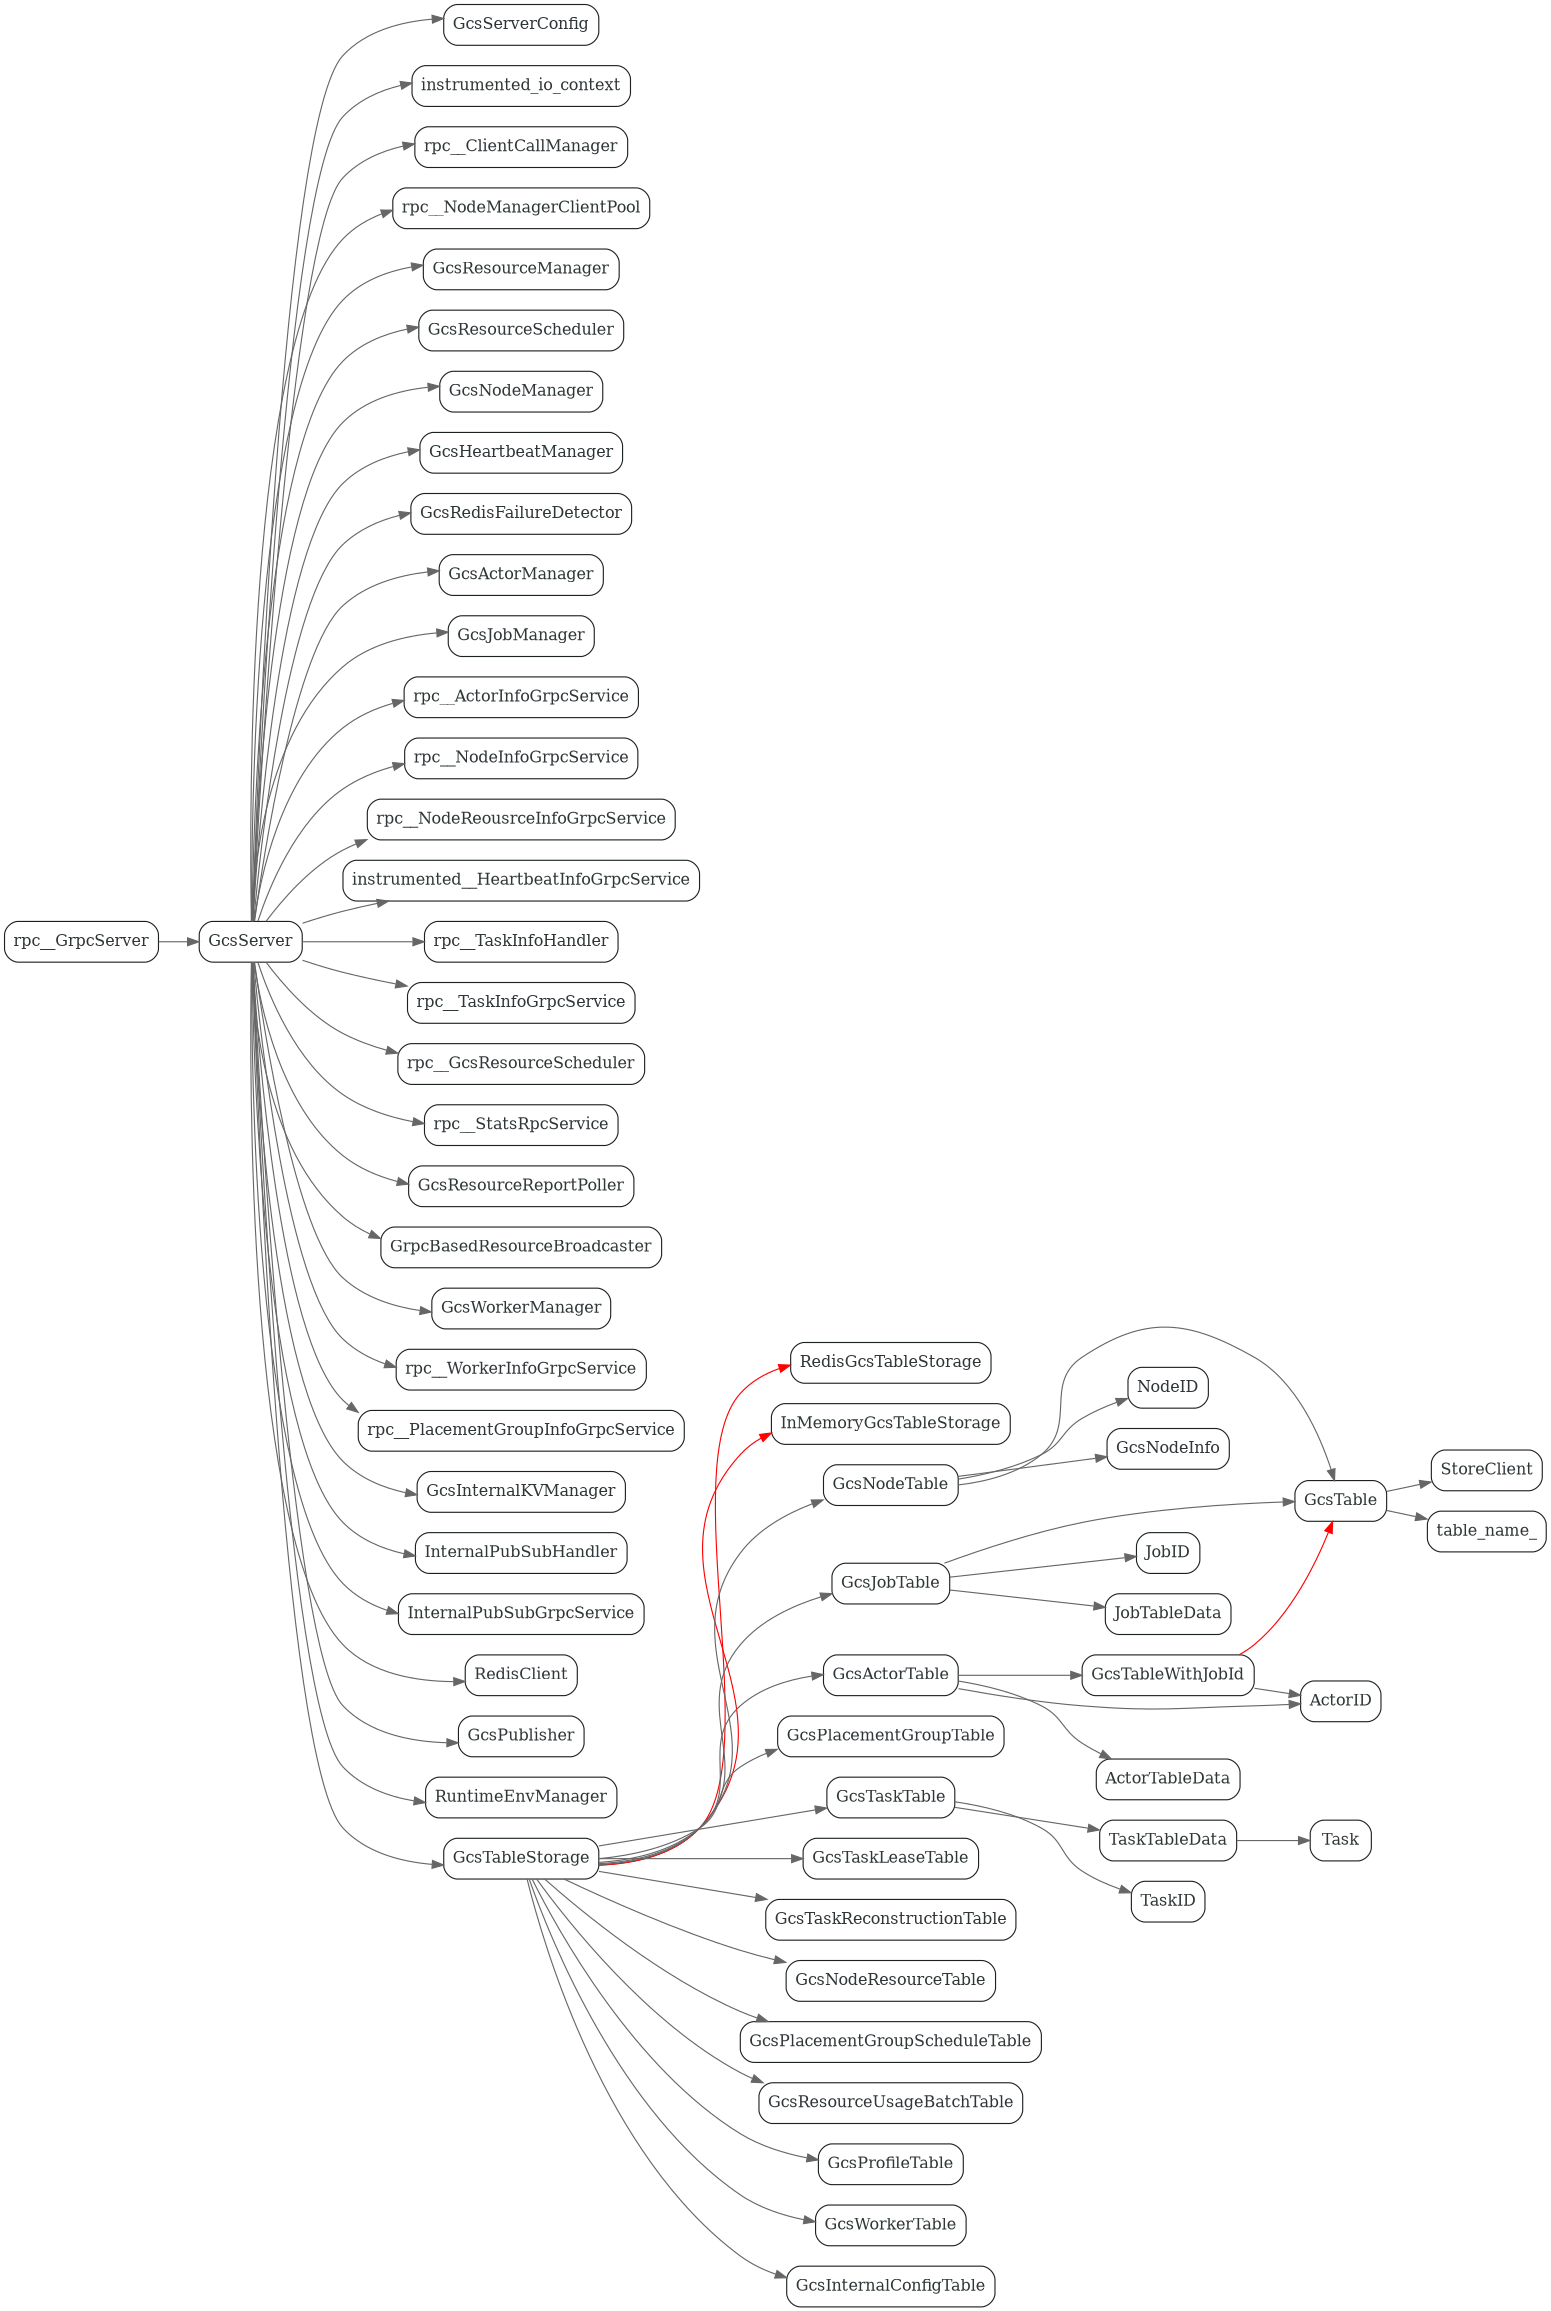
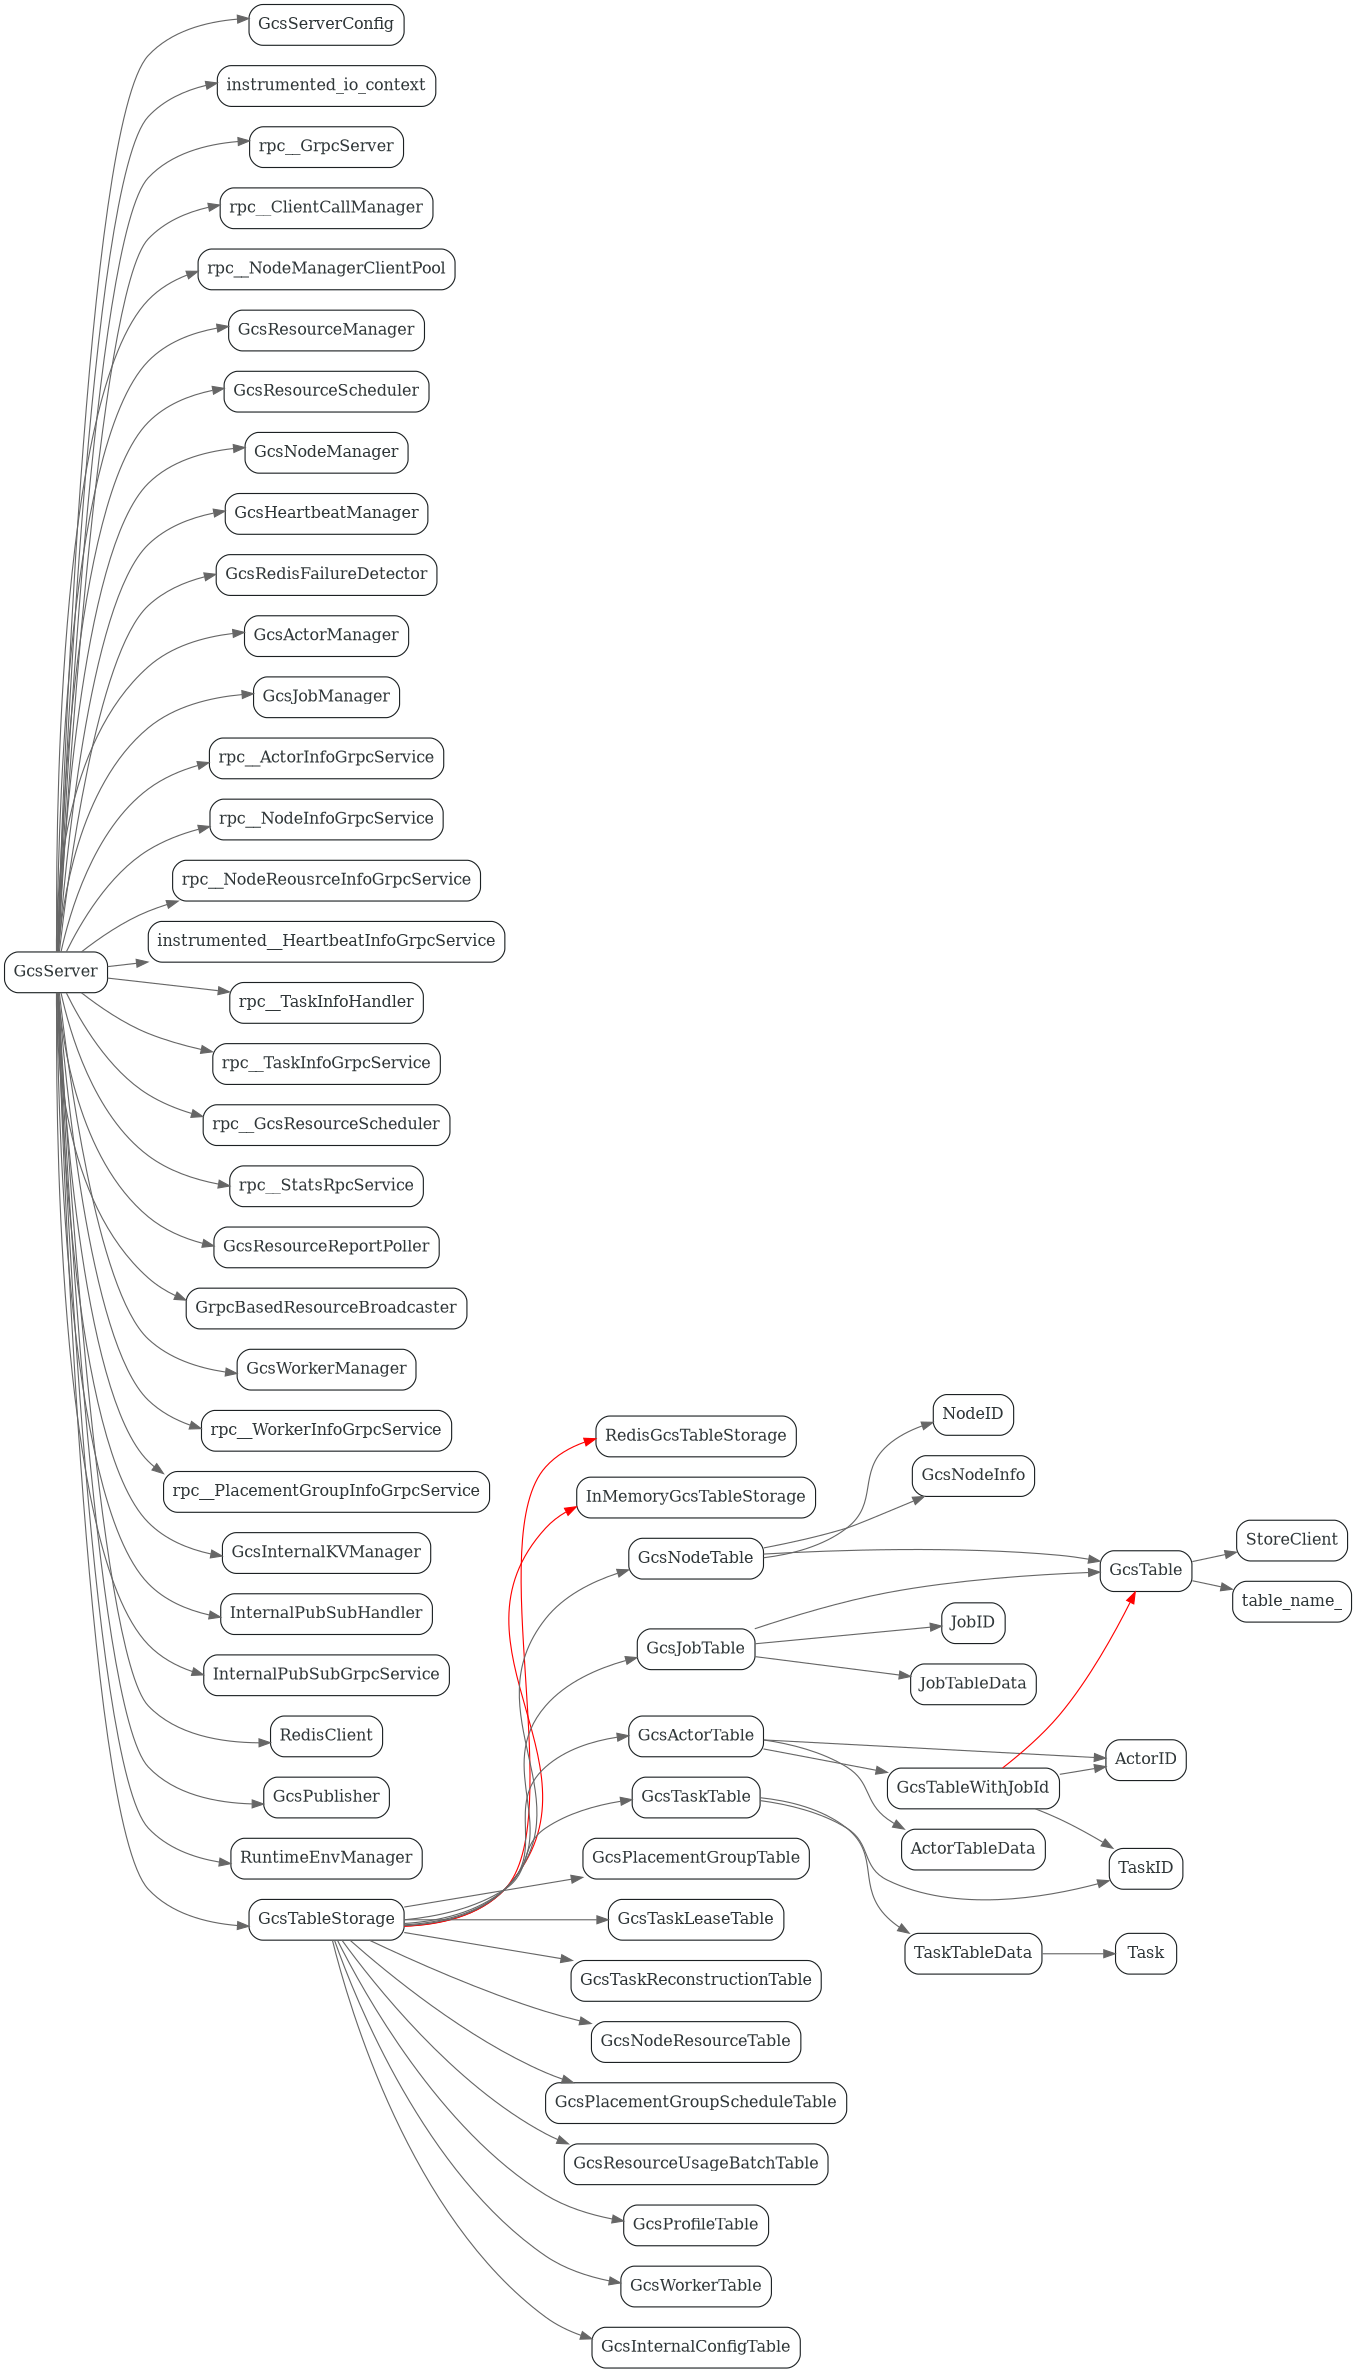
  digraph {
    newrank=true
    rankdir=LR
    node [color="#1c2123" fontcolor="#2f3638" shape=box style=rounded]
    edge [color=gray40]
    GcsServer
    GcsServerConfig
    instrumented_io_context
    rpc__GrpcServer
    rpc__ClientCallManager
    rpc__NodeManagerClientPool
    GcsResourceManager
    GcsResourceScheduler
    GcsNodeManager
    GcsHeartbeatManager
    GcsRedisFailureDetector
    GcsActorManager
    GcsJobManager
    rpc__ActorInfoGrpcService
    rpc__NodeInfoGrpcService
    rpc__NodeReousrceInfoGrpcService
    n17 [label=instrumented__HeartbeatInfoGrpcService]
    rpc__TaskInfoHandler
    rpc__TaskInfoGrpcService
    n20 [label=rpc__GcsResourceScheduler]
    rpc__StatsRpcService
    GcsResourceReportPoller
    GrpcBasedResourceBroadcaster
    GcsWorkerManager
    rpc__WorkerInfoGrpcService
    rpc__PlacementGroupInfoGrpcService
    GcsInternalKVManager
    InternalPubSubHandler
    InternalPubSubGrpcService
    RedisClient
    GcsPublisher
    RuntimeEnvManager
    GcsTableStorage
    RedisGcsTableStorage
    InMemoryGcsTableStorage
    GcsJobTable
    GcsActorTable
    GcsPlacementGroupTable
    GcsTaskTable
    GcsTaskLeaseTable
    GcsTaskReconstructionTable
    GcsNodeTable
    GcsNodeResourceTable
    GcsPlacementGroupScheduleTable
    GcsResourceUsageBatchTable
    GcsProfileTable
    GcsWorkerTable
    GcsInternalConfigTable
    GcsTable
    JobID
    JobTableData
    GcsTableWithJobId
    ActorTableData
    ActorID
    TaskTableData
    TaskID
    NodeID
    GcsNodeInfo
    StoreClient
    table_name_
    Task
    GcsServer -> GcsServerConfig
    GcsServer -> instrumented_io_context
-   rpc__GrpcServer -> GcsServer
+   GcsServer -> rpc__GrpcServer
    GcsServer -> rpc__ClientCallManager
    GcsServer -> rpc__NodeManagerClientPool
    GcsServer -> GcsResourceManager
    GcsServer -> GcsResourceScheduler
    GcsServer -> GcsNodeManager
    GcsServer -> GcsHeartbeatManager
    GcsServer -> GcsRedisFailureDetector
    GcsServer -> GcsActorManager
    GcsServer -> GcsJobManager
    GcsServer -> rpc__ActorInfoGrpcService
    GcsServer -> rpc__NodeInfoGrpcService
    GcsServer -> rpc__NodeReousrceInfoGrpcService
    GcsServer -> n17
    GcsServer -> rpc__TaskInfoHandler
    GcsServer -> rpc__TaskInfoGrpcService
    GcsServer -> n20
    GcsServer -> rpc__StatsRpcService
    GcsServer -> GcsResourceReportPoller
    GcsServer -> GrpcBasedResourceBroadcaster
    GcsServer -> GcsWorkerManager
    GcsServer -> rpc__WorkerInfoGrpcService
    GcsServer -> rpc__PlacementGroupInfoGrpcService
    GcsServer -> GcsInternalKVManager
    GcsServer -> InternalPubSubHandler
    GcsServer -> InternalPubSubGrpcService
    GcsServer -> RedisClient
    GcsServer -> GcsPublisher
    GcsServer -> RuntimeEnvManager
    GcsServer -> GcsTableStorage
    GcsTableStorage -> RedisGcsTableStorage [color=red]
    GcsTableStorage -> InMemoryGcsTableStorage [color=red]
    GcsTableStorage -> GcsJobTable
    GcsTableStorage -> GcsActorTable
    GcsTableStorage -> GcsPlacementGroupTable
    GcsTableStorage -> GcsTaskTable
    GcsTableStorage -> GcsTaskLeaseTable
    GcsTableStorage -> GcsTaskReconstructionTable
    GcsTableStorage -> GcsNodeTable
    GcsTableStorage -> GcsNodeResourceTable
    GcsTableStorage -> GcsPlacementGroupScheduleTable
    GcsTableStorage -> GcsResourceUsageBatchTable
    GcsTableStorage -> GcsProfileTable
    GcsTableStorage -> GcsWorkerTable
    GcsTableStorage -> GcsInternalConfigTable
    GcsJobTable -> GcsTable
    GcsJobTable -> JobID
    GcsJobTable -> JobTableData
    GcsActorTable -> GcsTableWithJobId
    GcsActorTable -> ActorTableData
    GcsActorTable -> ActorID
    GcsTaskTable -> TaskTableData
    GcsTaskTable -> TaskID
    GcsNodeTable -> GcsTable
    GcsNodeTable -> NodeID
    GcsNodeTable -> GcsNodeInfo
    GcsTable -> StoreClient
    GcsTable -> table_name_
    GcsTableWithJobId -> GcsTable [color=red]
    GcsTableWithJobId -> ActorID
+   GcsTableWithJobId -> TaskID
    TaskTableData -> Task
  }
